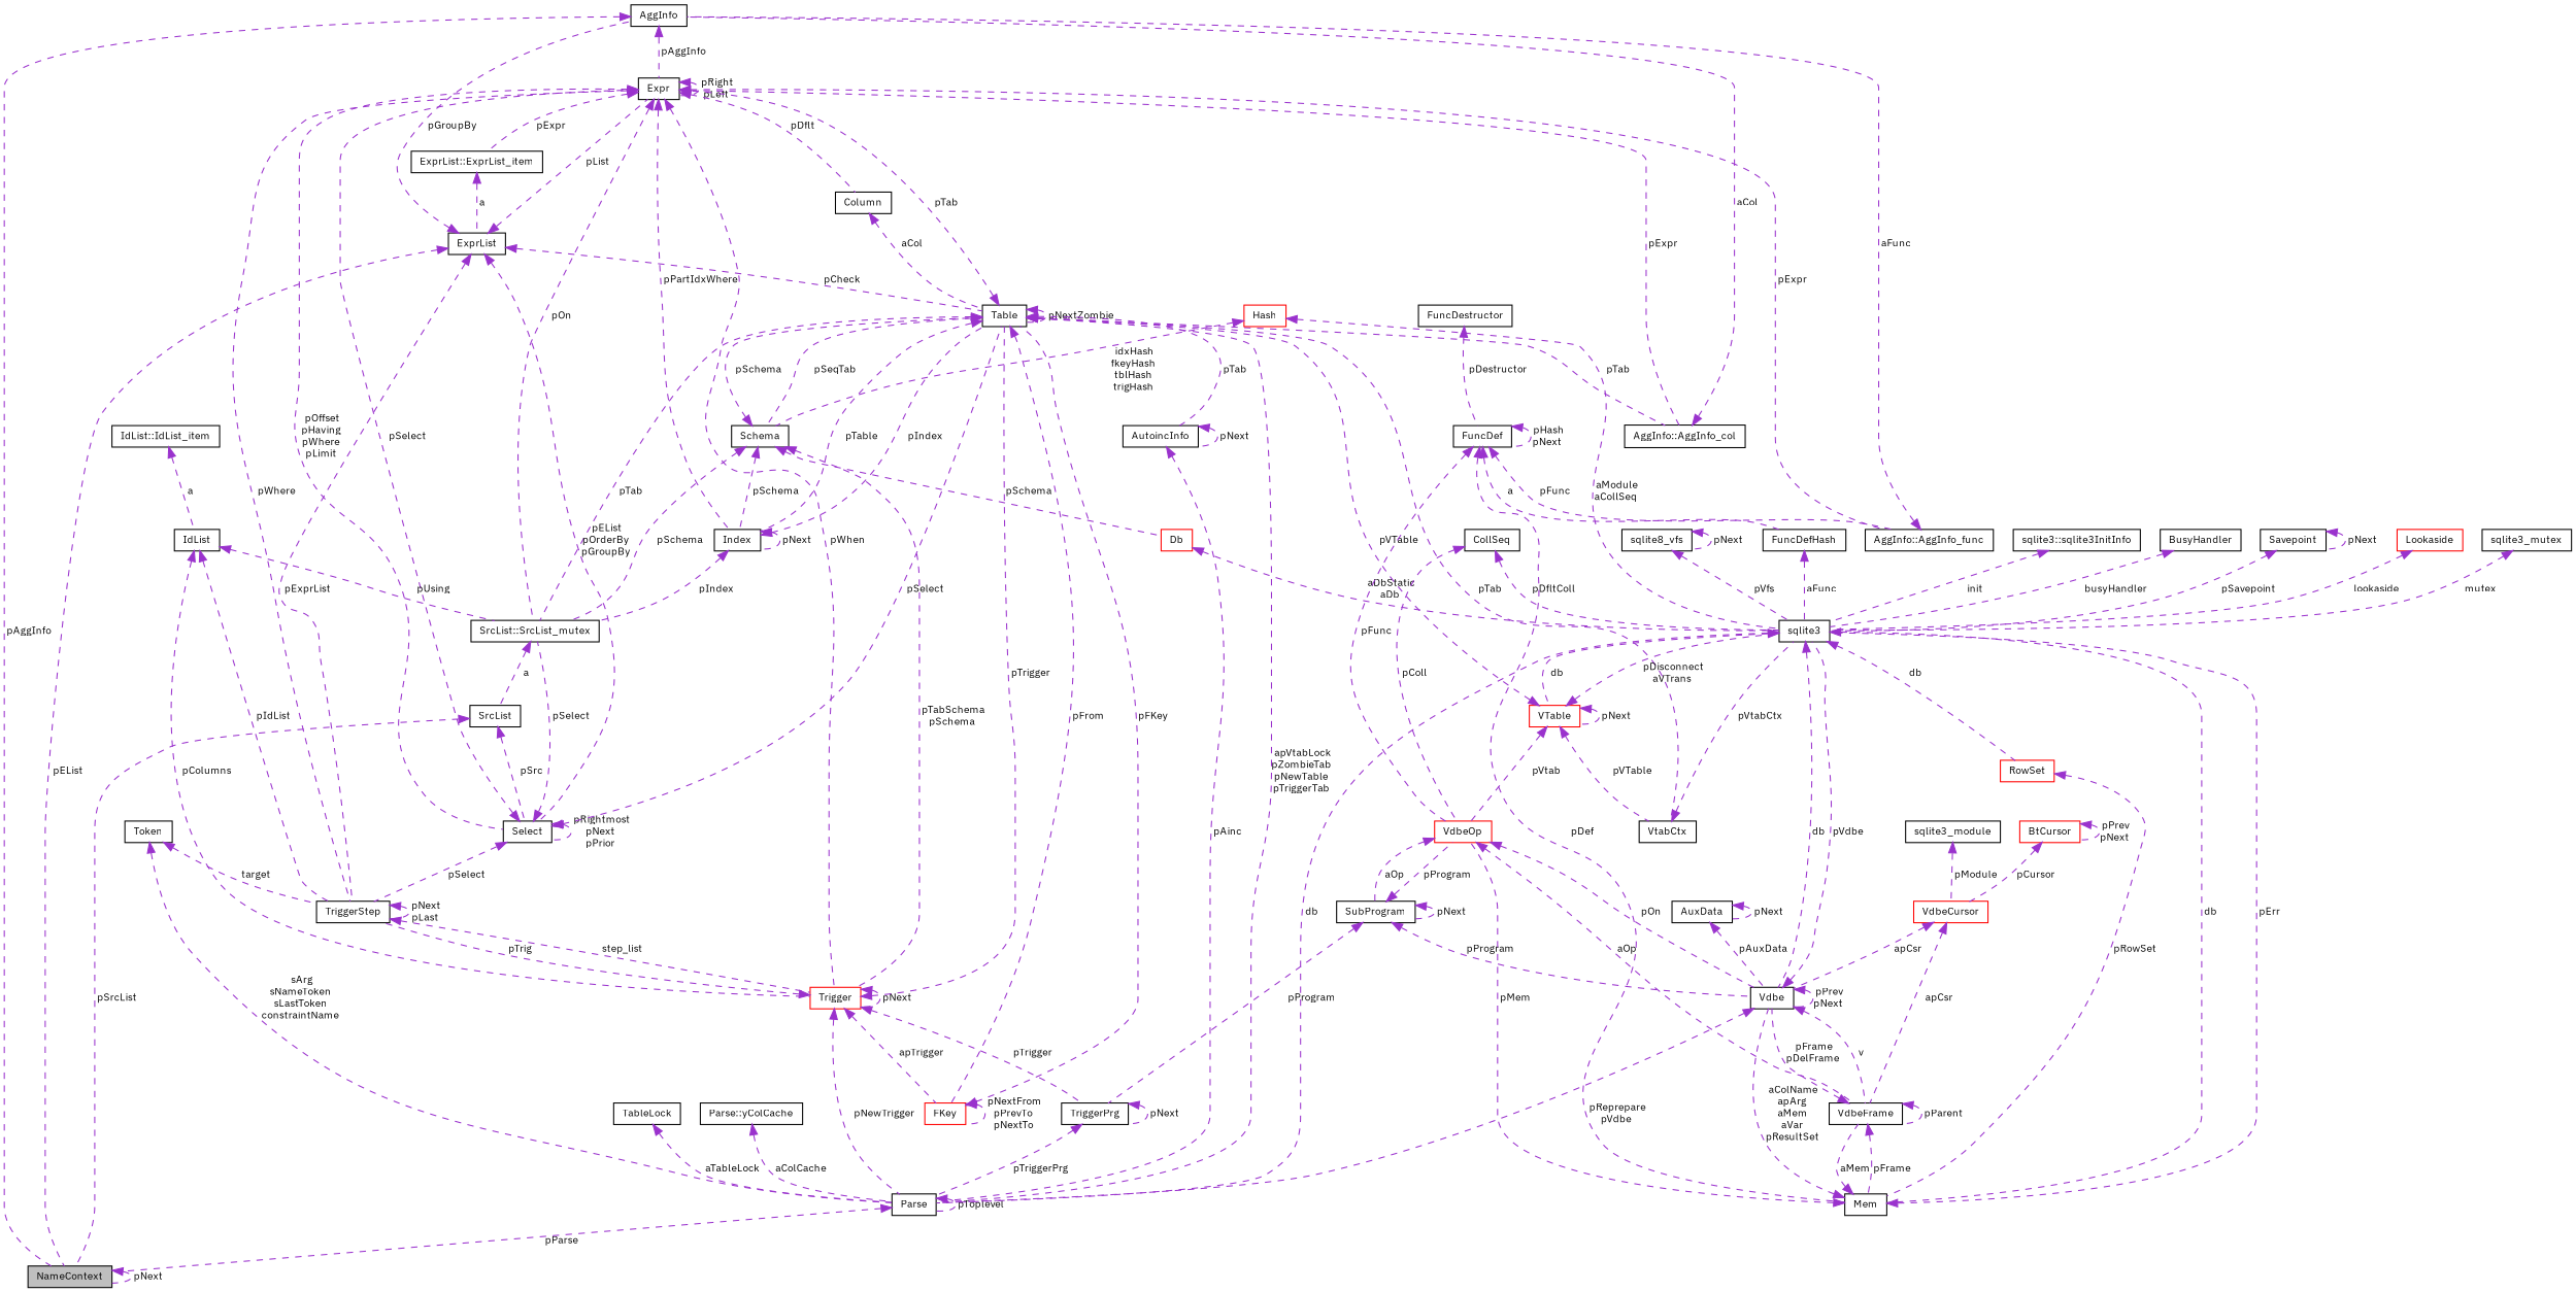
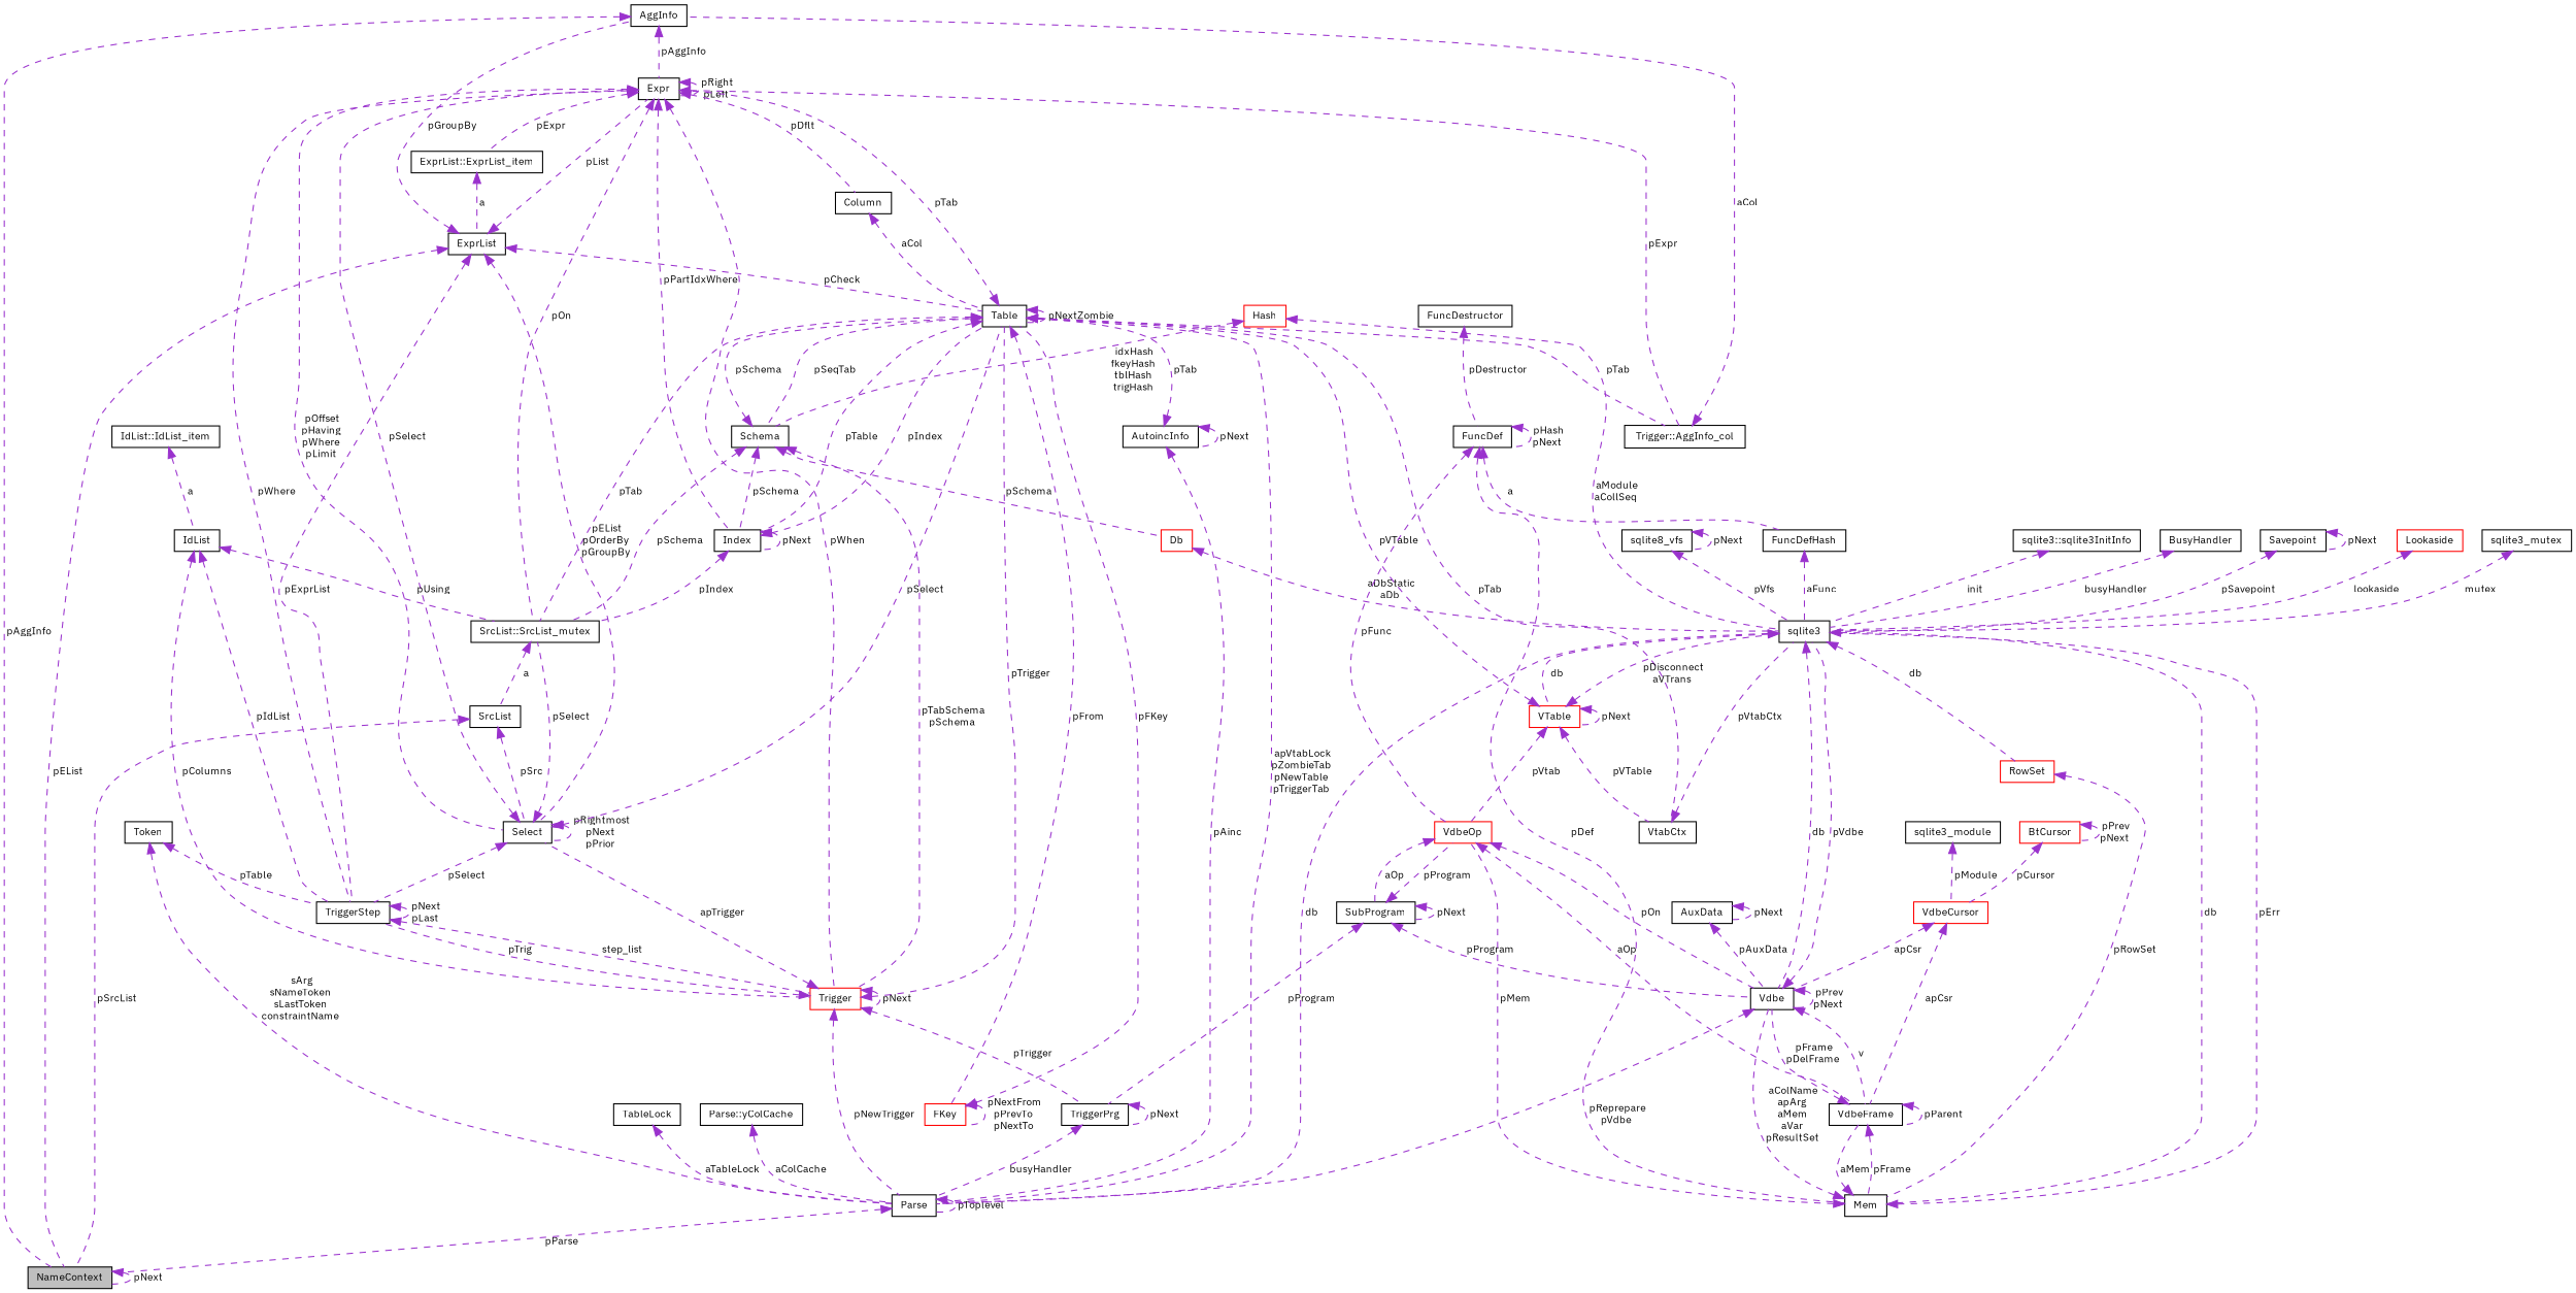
  digraph {
    fontname="IBM Plex Sans"
    node [color=black fillcolor=white fontname="IBM Plex Sans" fontsize=10 shape=record style=filled]
    edge [color=darkorchid3 dir=back fontname="IBM Plex Sans" fontsize=10 labelfontname=Helvetica labelfontsize=10 style=dashed]
    n1 [fillcolor=grey75 fontcolor=black height=0.2 label=NameContext width=0.4]
    n2 [height=0.2 label=AggInfo width=0.4]
    n3 [height=0.2 label=Expr width=0.4]
-   n4 [height=0.2 label="AggInfo::AggInfo_col" width=0.4]
+   n4 [height=0.2 label="Trigger::AggInfo_col" width=0.4]
    n5 [height=0.2 label=Column width=0.4]
    n6 [color=red height=0.2 label=Trigger width=0.4]
    n7 [height=0.2 label=TriggerStep width=0.4]
    n8 [height=0.2 label=Select width=0.4]
    n9 [height=0.2 label="SrcList::SrcList_mutex" width=0.4]
    n10 [height=0.2 label=Index width=0.4]
    n11 [height=0.2 label="ExprList::ExprList_item" width=0.4]
-   n12 [height=0.2 label="AggInfo::AggInfo_func" width=0.4]
    n13 [height=0.2 label=Table width=0.4]
    n14 [color=red height=0.2 label=FKey width=0.4]
    n15 [height=0.2 label=Parse width=0.4]
    n16 [height=0.2 label=TriggerPrg width=0.4]
    n17 [height=0.2 label=SrcList width=0.4]
    n18 [height=0.2 label=ExprList width=0.4]
    n19 [height=0.2 label=Schema width=0.4]
    n20 [height=0.2 label=VtabCtx width=0.4]
    n21 [height=0.2 label=AutoincInfo width=0.4]
    n22 [color=red height=0.2 label=Db width=0.4]
    n23 [height=0.2 label=sqlite3 width=0.4]
    n24 [color=red height=0.2 label=Hash width=0.4]
    n25 [color=red height=0.2 label=VTable width=0.4]
    n26 [height=0.2 label=Mem width=0.4]
    n27 [height=0.2 label=Vdbe width=0.4]
    n28 [color=red height=0.2 label=RowSet width=0.4]
    n29 [height=0.2 label=Token width=0.4]
    n30 [height=0.2 label=IdList width=0.4]
    n31 [height=0.2 label="IdList::IdList_item" width=0.4]
    n32 [color=red height=0.2 label=VdbeOp width=0.4]
    n33 [height=0.2 label=VdbeFrame width=0.4]
    n34 [height=0.2 label=SubProgram width=0.4]
    n35 [height=0.2 label=AuxData width=0.4]
-   n36 [height=0.2 label=CollSeq width=0.4]
    n37 [height=0.2 label=FuncDef width=0.4]
    n38 [height=0.2 label=FuncDefHash width=0.4]
    n39 [height=0.2 label=FuncDestructor width=0.4]
    n40 [color=red height=0.2 label=VdbeCursor width=0.4]
    n41 [color=red height=0.2 label=BtCursor width=0.4]
    n42 [height=0.2 label=sqlite3_module width=0.4]
    n43 [height=0.2 label=Savepoint width=0.4]
    n44 [color=red height=0.2 label=Lookaside width=0.4]
    n45 [height=0.2 label=sqlite3_mutex width=0.4]
    n46 [height=0.2 label=sqlite8_vfs width=0.4]
    n47 [height=0.2 label="sqlite3::sqlite3InitInfo" width=0.4]
    n48 [height=0.2 label=BusyHandler width=0.4]
    n49 [height=0.2 label=TableLock width=0.4]
    n50 [height=0.2 label="Parse::yColCache" width=0.4]
    n1 -> n1 [label=" pNext"]
    n2 -> n1 [label=" pAggInfo"]
    n2 -> n3 [label=" pAggInfo"]
    n3 -> n3 [label=" pRight\npLeft"]
    n3 -> n4 [label=" pExpr"]
    n3 -> n5 [label=" pDflt"]
    n3 -> n6 [label=" pWhen"]
    n3 -> n7 [label=" pWhere"]
    n3 -> n8 [label=" pOffset\npHaving\npWhere\npLimit"]
    n3 -> n9 [label=" pOn"]
    n3 -> n10 [label=" pPartIdxWhere"]
    n3 -> n11 [label=" pExpr"]
-   n3 -> n12 [label=" pExpr"]
    n4 -> n2 [label=" aCol"]
    n5 -> n13 [label=" aCol"]
    n6 -> n6 [label=" pNext"]
    n6 -> n7 [label=" pTrig"]
    n6 -> n13 [label=" pTrigger"]
-   n6 -> n14 [label=" apTrigger"]
+   n6 -> n8 [label=" apTrigger"]
    n6 -> n15 [label=" pNewTrigger"]
    n6 -> n16 [label=" pTrigger"]
    n7 -> n6 [label=" step_list"]
    n7 -> n7 [label=" pNext\npLast"]
    n8 -> n3 [label=" pSelect"]
    n8 -> n7 [label=" pSelect"]
    n8 -> n8 [label=" pRightmost\npNext\npPrior"]
    n8 -> n9 [label=" pSelect"]
    n8 -> n13 [label=" pSelect"]
    n9 -> n17 [label=" a"]
    n10 -> n9 [label=" pIndex"]
    n10 -> n10 [label=" pNext"]
    n10 -> n13 [label=" pIndex"]
    n11 -> n18 [label=" a"]
-   n12 -> n2 [label=" aFunc"]
    n13 -> n3 [label=" pTab"]
    n13 -> n4 [label=" pTab"]
    n13 -> n9 [label=" pTab"]
    n13 -> n10 [label=" pTable"]
    n13 -> n13 [label=" pNextZombie"]
    n13 -> n14 [label=" pFrom"]
    n13 -> n15 [label=" apVtabLock\npZombieTab\npNewTable\npTriggerTab"]
    n13 -> n19 [label=" pSeqTab"]
    n13 -> n20 [label=" pTab"]
-   n13 -> n21 [label=" pTab"]
+   n21 -> n13 [label=" pTab"]
    n14 -> n13 [label=" pFKey"]
    n14 -> n14 [label=" pNextFrom\npPrevTo\npNextTo"]
    n15 -> n1 [label=" pParse"]
    n15 -> n15 [label=" pToplevel"]
-   n16 -> n15 [label=" pTriggerPrg"]
+   n16 -> n15 [label=" busyHandler"]
    n16 -> n16 [label=" pNext"]
    n17 -> n1 [label=" pSrcList"]
    n17 -> n8 [label=" pSrc"]
    n18 -> n1 [label=" pEList"]
    n18 -> n2 [label=" pGroupBy"]
    n18 -> n3 [label=" pList"]
    n18 -> n7 [label=" pExprList"]
    n18 -> n8 [label=" pEList\npOrderBy\npGroupBy"]
    n18 -> n13 [label=" pCheck"]
    n19 -> n6 [label=" pTabSchema\npSchema"]
    n19 -> n9 [label=" pSchema"]
    n19 -> n10 [label=" pSchema"]
    n19 -> n13 [label=" pSchema"]
    n19 -> n22 [label=" pSchema"]
    n20 -> n23 [label=" pVtabCtx"]
    n21 -> n15 [label=" pAinc"]
    n21 -> n21 [label=" pNext"]
    n22 -> n23 [label=" aDbStatic\naDb"]
    n23 -> n15 [label=" db"]
    n23 -> n25 [label=" db"]
    n23 -> n26 [label=" db"]
    n23 -> n27 [label=" db"]
    n23 -> n28 [label=" db"]
    n24 -> n19 [label=" idxHash\nfkeyHash\ntblHash\ntrigHash"]
    n24 -> n23 [label=" aModule\naCollSeq"]
    n25 -> n13 [label=" pVTable"]
    n25 -> n20 [label=" pVTable"]
    n25 -> n23 [label=" pDisconnect\naVTrans"]
    n25 -> n25 [label=" pNext"]
    n25 -> n32 [label=" pVtab"]
    n26 -> n23 [label=" pErr"]
    n26 -> n27 [label=" aColName\napArg\naMem\naVar\npResultSet"]
    n26 -> n32 [label=" pMem"]
    n26 -> n33 [label=" aMem"]
    n27 -> n15 [label=" pReprepare\npVdbe"]
    n27 -> n23 [label=" pVdbe"]
    n27 -> n27 [label=" pPrev\npNext"]
    n27 -> n33 [label=" v"]
    n28 -> n26 [label=" pRowSet"]
-   n29 -> n7 [label=" target"]
+   n29 -> n7 [label=" pTable"]
    n29 -> n15 [label=" sArg\nsNameToken\nsLastToken\nconstraintName"]
    n30 -> n6 [label=" pColumns"]
    n30 -> n7 [label=" pIdList"]
    n30 -> n9 [label=" pUsing"]
    n31 -> n30 [label=" a"]
    n32 -> n27 [label=" pOn"]
    n32 -> n33 [label=" aOp"]
    n32 -> n34 [label=" aOp"]
    n33 -> n26 [label=" pFrame"]
    n33 -> n27 [label=" pFrame\npDelFrame"]
    n33 -> n33 [label=" pParent"]
    n34 -> n16 [label=" pProgram"]
    n34 -> n27 [label=" pProgram"]
    n34 -> n32 [label=" pProgram"]
    n34 -> n34 [label=" pNext"]
    n35 -> n27 [label=" pAuxData"]
    n35 -> n35 [label=" pNext"]
-   n36 -> n23 [label=" pDfltColl"]
-   n36 -> n32 [label=" pColl"]
-   n37 -> n12 [label=" pFunc"]
    n37 -> n26 [label=" pDef"]
    n37 -> n32 [label=" pFunc"]
    n37 -> n37 [label=" pHash\npNext"]
    n37 -> n38 [label=" a"]
    n38 -> n23 [label=" aFunc"]
    n39 -> n37 [label=" pDestructor"]
    n40 -> n27 [label=" apCsr"]
    n40 -> n33 [label=" apCsr"]
    n41 -> n40 [label=" pCursor"]
    n41 -> n41 [label=" pPrev\npNext"]
    n42 -> n40 [label=" pModule"]
    n43 -> n23 [label=" pSavepoint"]
    n43 -> n43 [label=" pNext"]
    n44 -> n23 [label=" lookaside"]
    n45 -> n23 [label=" mutex"]
    n46 -> n23 [label=" pVfs"]
    n46 -> n46 [label=" pNext"]
    n47 -> n23 [label=" init"]
    n48 -> n23 [label=" busyHandler"]
    n49 -> n15 [label=" aTableLock"]
    n50 -> n15 [label=" aColCache"]
  }
